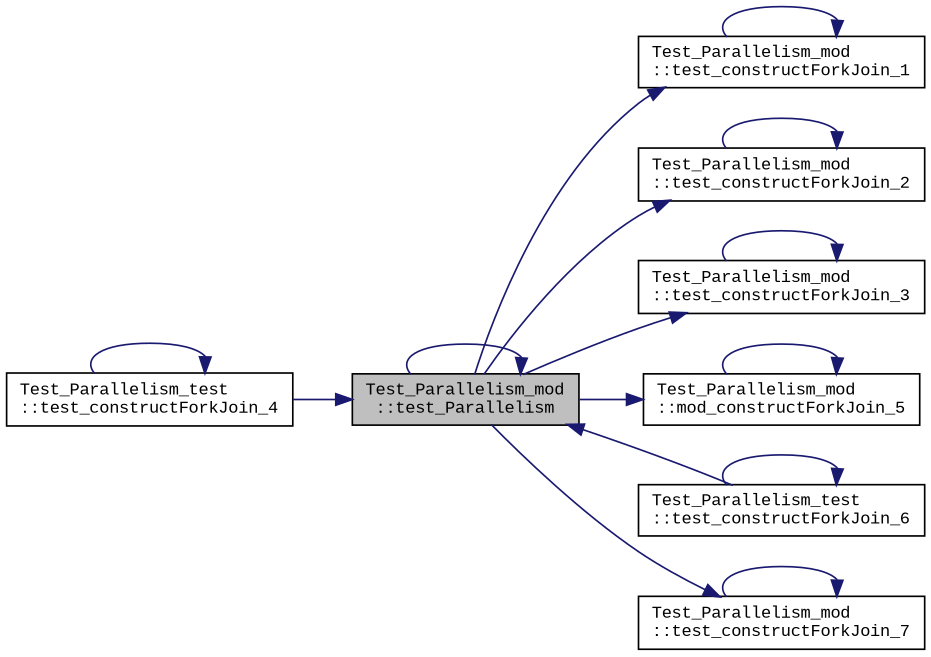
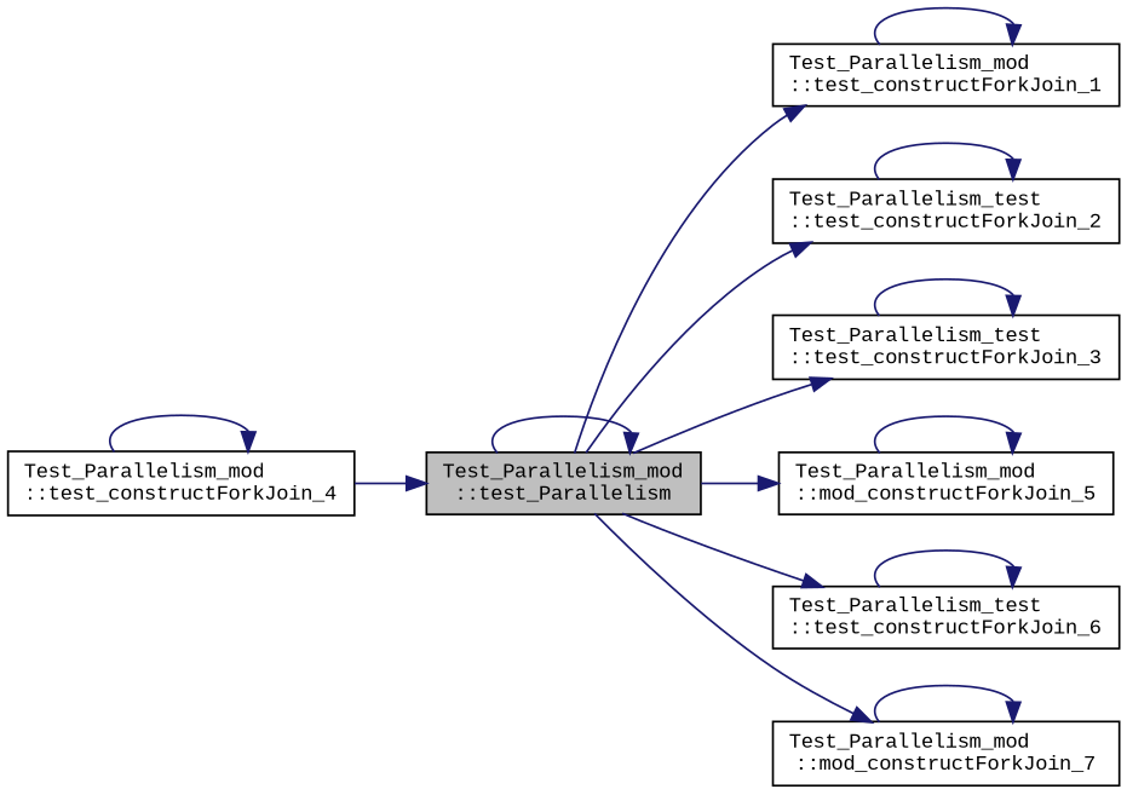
  digraph {
    fontname="Liberation Mono"
    rankdir=LR
    node [color=black fillcolor=white fontname="Liberation Mono" fontsize=10 shape=record style=filled]
    edge [color=midnightblue fontname="Liberation Mono" fontsize=10 labelfontname=Helvetica labelfontsize=10 style=solid]
    n1 [fillcolor=grey75 fontcolor=black height=0.2 label="Test_Parallelism_mod\l::test_Parallelism" width=0.4]
    n2 [height=0.2 label="Test_Parallelism_mod\l::test_constructForkJoin_1" width=0.4]
-   n3 [height=0.2 label="Test_Parallelism_mod\l::test_constructForkJoin_2" width=0.4]
-   n4 [height=0.2 label="Test_Parallelism_mod\l::test_constructForkJoin_3" width=0.4]
+   n3 [height=0.2 label="Test_Parallelism_test\l::test_constructForkJoin_2" width=0.4]
+   n4 [height=0.2 label="Test_Parallelism_test\l::test_constructForkJoin_3" width=0.4]
    n5 [height=0.2 label="Test_Parallelism_mod\l::mod_constructForkJoin_5" width=0.4]
    n6 [height=0.2 label="Test_Parallelism_test\l::test_constructForkJoin_6" width=0.4]
-   n7 [height=0.2 label="Test_Parallelism_mod\l::test_constructForkJoin_7" width=0.4]
-   n8 [height=0.2 label="Test_Parallelism_test\l::test_constructForkJoin_4" width=0.4]
+   n7 [height=0.2 label="Test_Parallelism_mod\l::mod_constructForkJoin_7" width=0.4]
+   n8 [height=0.2 label="Test_Parallelism_mod\l::test_constructForkJoin_4" width=0.4]
    n1 -> n1
    n1 -> n2
    n1 -> n3
    n1 -> n4
    n1 -> n5
-   n6 -> n1
+   n1 -> n6
    n1 -> n7
    n2 -> n2
    n3 -> n3
    n4 -> n4
    n5 -> n5
    n6 -> n6
    n7 -> n7
    n8 -> n1
    n8 -> n8
  }
